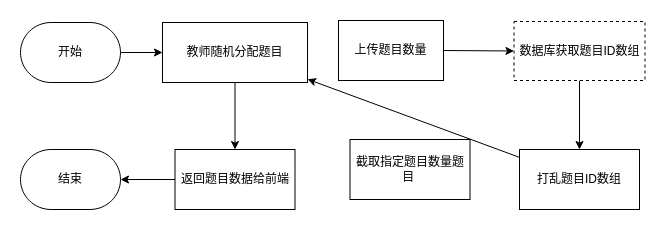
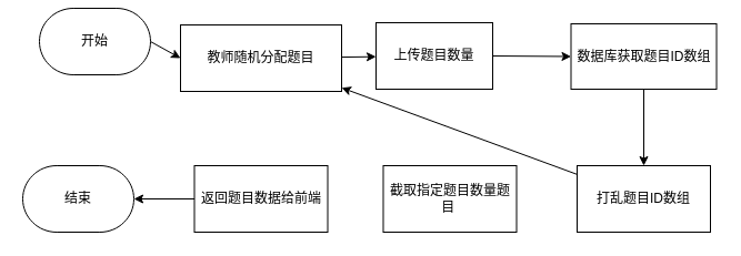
  <mxCell id="0" />
  <mxCell id="1" parent="0" />
- <mxCell id="2" value="" style="edgeStyle=none;html=1;strokeColor=#000000;fontSize=12;" parent="1" source="3" target="12" edge="1"><mxGeometry relative="1" as="geometry" /></mxCell>
+ <mxCell id="2" value="" style="edgeStyle=none;html=1;strokeColor=#000000;fontSize=12;" parent="1" source="3" target="15" edge="1"><mxGeometry relative="1" as="geometry" /></mxCell>
  <mxCell id="3" value="&lt;font style=&quot;font-size: 12px;&quot;&gt;教师随机分配题目&lt;/font&gt;" style="rounded=0;whiteSpace=wrap;html=1;fillColor=#FFFFFF;strokeColor=#000000;fontColor=#000000;strokeWidth=1;fontSize=12;" parent="1" vertex="1"><mxGeometry x="162" y="22" width="145" height="60" as="geometry" /></mxCell>
  <mxCell id="4" value="" style="edgeStyle=none;html=1;fontColor=#000000;strokeColor=#000000;strokeWidth=1;fontSize=12;" parent="1" source="5" target="7" edge="1"><mxGeometry relative="1" as="geometry" /></mxCell>
- <mxCell id="5" value="&lt;span style=&quot;font-size: 12px;&quot;&gt;数据库获取题目ID数组&lt;/span&gt;" style="rounded=0;whiteSpace=wrap;html=1;fillColor=#FFFFFF;strokeColor=#000000;fontColor=#000000;strokeWidth=1;fontSize=12;dashed=1;" parent="1" vertex="1"><mxGeometry x="513.5" y="21" width="131" height="59" as="geometry" /></mxCell>
+ <mxCell id="5" value="&lt;span style=&quot;font-size: 12px;&quot;&gt;数据库获取题目ID数组&lt;/span&gt;" style="rounded=0;whiteSpace=wrap;html=1;fillColor=#FFFFFF;strokeColor=#000000;fontColor=#000000;strokeWidth=1;fontSize=12;" parent="1" vertex="1"><mxGeometry x="513.5" y="21" width="131" height="59" as="geometry" /></mxCell>
  <mxCell id="6" value="" style="edgeStyle=none;html=1;strokeColor=#000000;fontColor=#000000;strokeWidth=1;fontSize=12;" parent="1" source="7" target="3" edge="1"><mxGeometry relative="1" as="geometry" /></mxCell>
  <mxCell id="7" value="打乱题目ID数组" style="whiteSpace=wrap;html=1;rounded=0;fillColor=#FFFFFF;strokeColor=#000000;fontColor=#000000;strokeWidth=1;fontSize=12;" parent="1" vertex="1"><mxGeometry x="519" y="149" width="120" height="60" as="geometry" /></mxCell>
- <mxCell id="8" value="截取指定题目数量题目&amp;nbsp;" style="whiteSpace=wrap;html=1;rounded=0;fillColor=#FFFFFF;strokeColor=#000000;fontColor=#000000;strokeWidth=1;fontSize=12;" parent="1" vertex="1"><mxGeometry x="349.5" y="139" width="120" height="60" as="geometry" /></mxCell>
+ <mxCell id="8" value="截取指定题目数量题目&amp;nbsp;" style="whiteSpace=wrap;html=1;rounded=0;fillColor=#FFFFFF;strokeColor=#000000;fontColor=#000000;strokeWidth=1;fontSize=12;" parent="1" vertex="1"><mxGeometry x="344.5" y="149" width="120" height="60" as="geometry" /></mxCell>
  <mxCell id="9" style="edgeStyle=none;html=1;exitX=1;exitY=0.5;exitDx=0;exitDy=0;exitPerimeter=0;entryX=0;entryY=0.5;entryDx=0;entryDy=0;strokeColor=#000000;fontColor=#000000;strokeWidth=1;fontSize=12;" parent="1" source="10" target="3" edge="1"><mxGeometry relative="1" as="geometry" /></mxCell>
- <mxCell id="10" value="开始" style="strokeWidth=1;html=1;shape=mxgraph.flowchart.terminator;whiteSpace=wrap;fillColor=#FFFFFF;strokeColor=#000000;fontColor=#000000;fontSize=12;" parent="1" vertex="1"><mxGeometry x="20" y="22" width="100" height="60" as="geometry" /></mxCell>
+ <mxCell id="10" value="开始" style="strokeWidth=1;html=1;shape=mxgraph.flowchart.terminator;whiteSpace=wrap;fillColor=#FFFFFF;strokeColor=#000000;fontColor=#000000;fontSize=12;" parent="1" vertex="1"><mxGeometry x="35" y="7" width="100" height="60" as="geometry" /></mxCell>
  <mxCell id="11" style="edgeStyle=none;html=1;exitX=0;exitY=0.5;exitDx=0;exitDy=0;entryX=1;entryY=0.5;entryDx=0;entryDy=0;entryPerimeter=0;strokeColor=#000000;fontSize=12;" parent="1" source="12" target="13" edge="1"><mxGeometry relative="1" as="geometry" /></mxCell>
  <mxCell id="12" value="返回题目数据给前端" style="whiteSpace=wrap;html=1;rounded=0;fillColor=#FFFFFF;strokeColor=#000000;fontColor=#000000;strokeWidth=1;fontSize=12;" parent="1" vertex="1"><mxGeometry x="174.5" y="149" width="120" height="60" as="geometry" /></mxCell>
  <mxCell id="13" value="结束" style="strokeWidth=1;html=1;shape=mxgraph.flowchart.terminator;whiteSpace=wrap;fillColor=#FFFFFF;strokeColor=#000000;fontColor=#000000;fontSize=12;" parent="1" vertex="1"><mxGeometry x="20" y="149" width="100" height="60" as="geometry" /></mxCell>
  <mxCell id="14" style="edgeStyle=none;html=1;exitX=1;exitY=0.5;exitDx=0;exitDy=0;entryX=0;entryY=0.5;entryDx=0;entryDy=0;strokeColor=#000000;fontSize=12;" parent="1" source="15" target="5" edge="1"><mxGeometry relative="1" as="geometry" /></mxCell>
  <mxCell id="15" value="&lt;font style=&quot;font-size: 12px;&quot;&gt;上传题目数量&lt;/font&gt;" style="rounded=0;whiteSpace=wrap;html=1;fillColor=#FFFFFF;strokeColor=#000000;fontColor=#000000;strokeWidth=1;fontSize=12;" parent="1" vertex="1"><mxGeometry x="338" y="20" width="105" height="60" as="geometry" /></mxCell>
